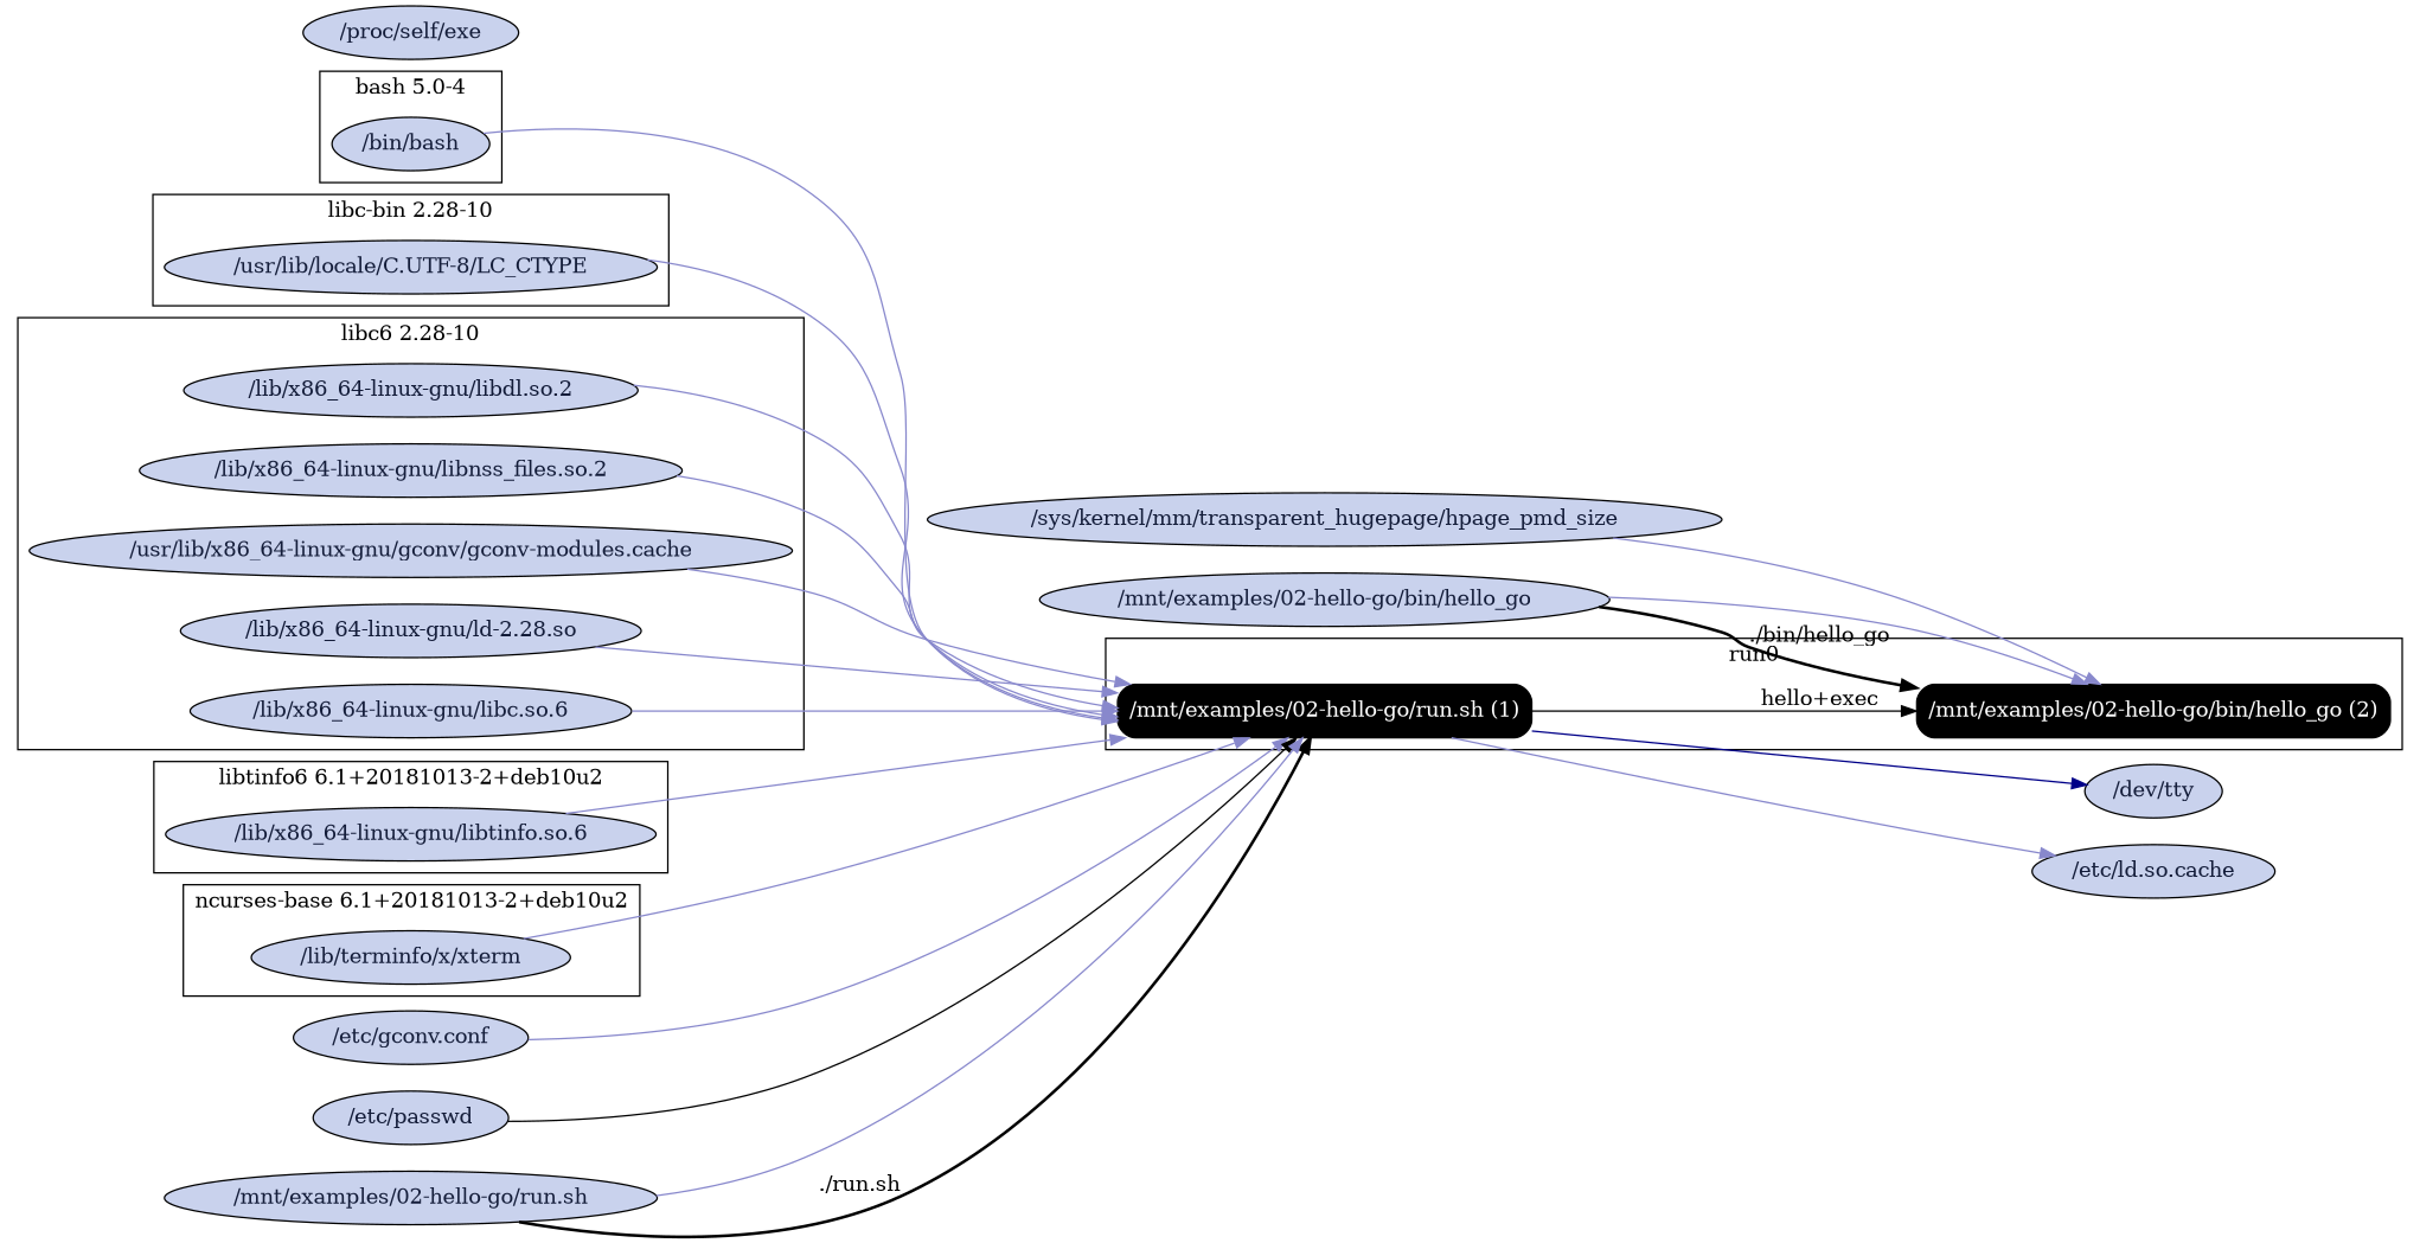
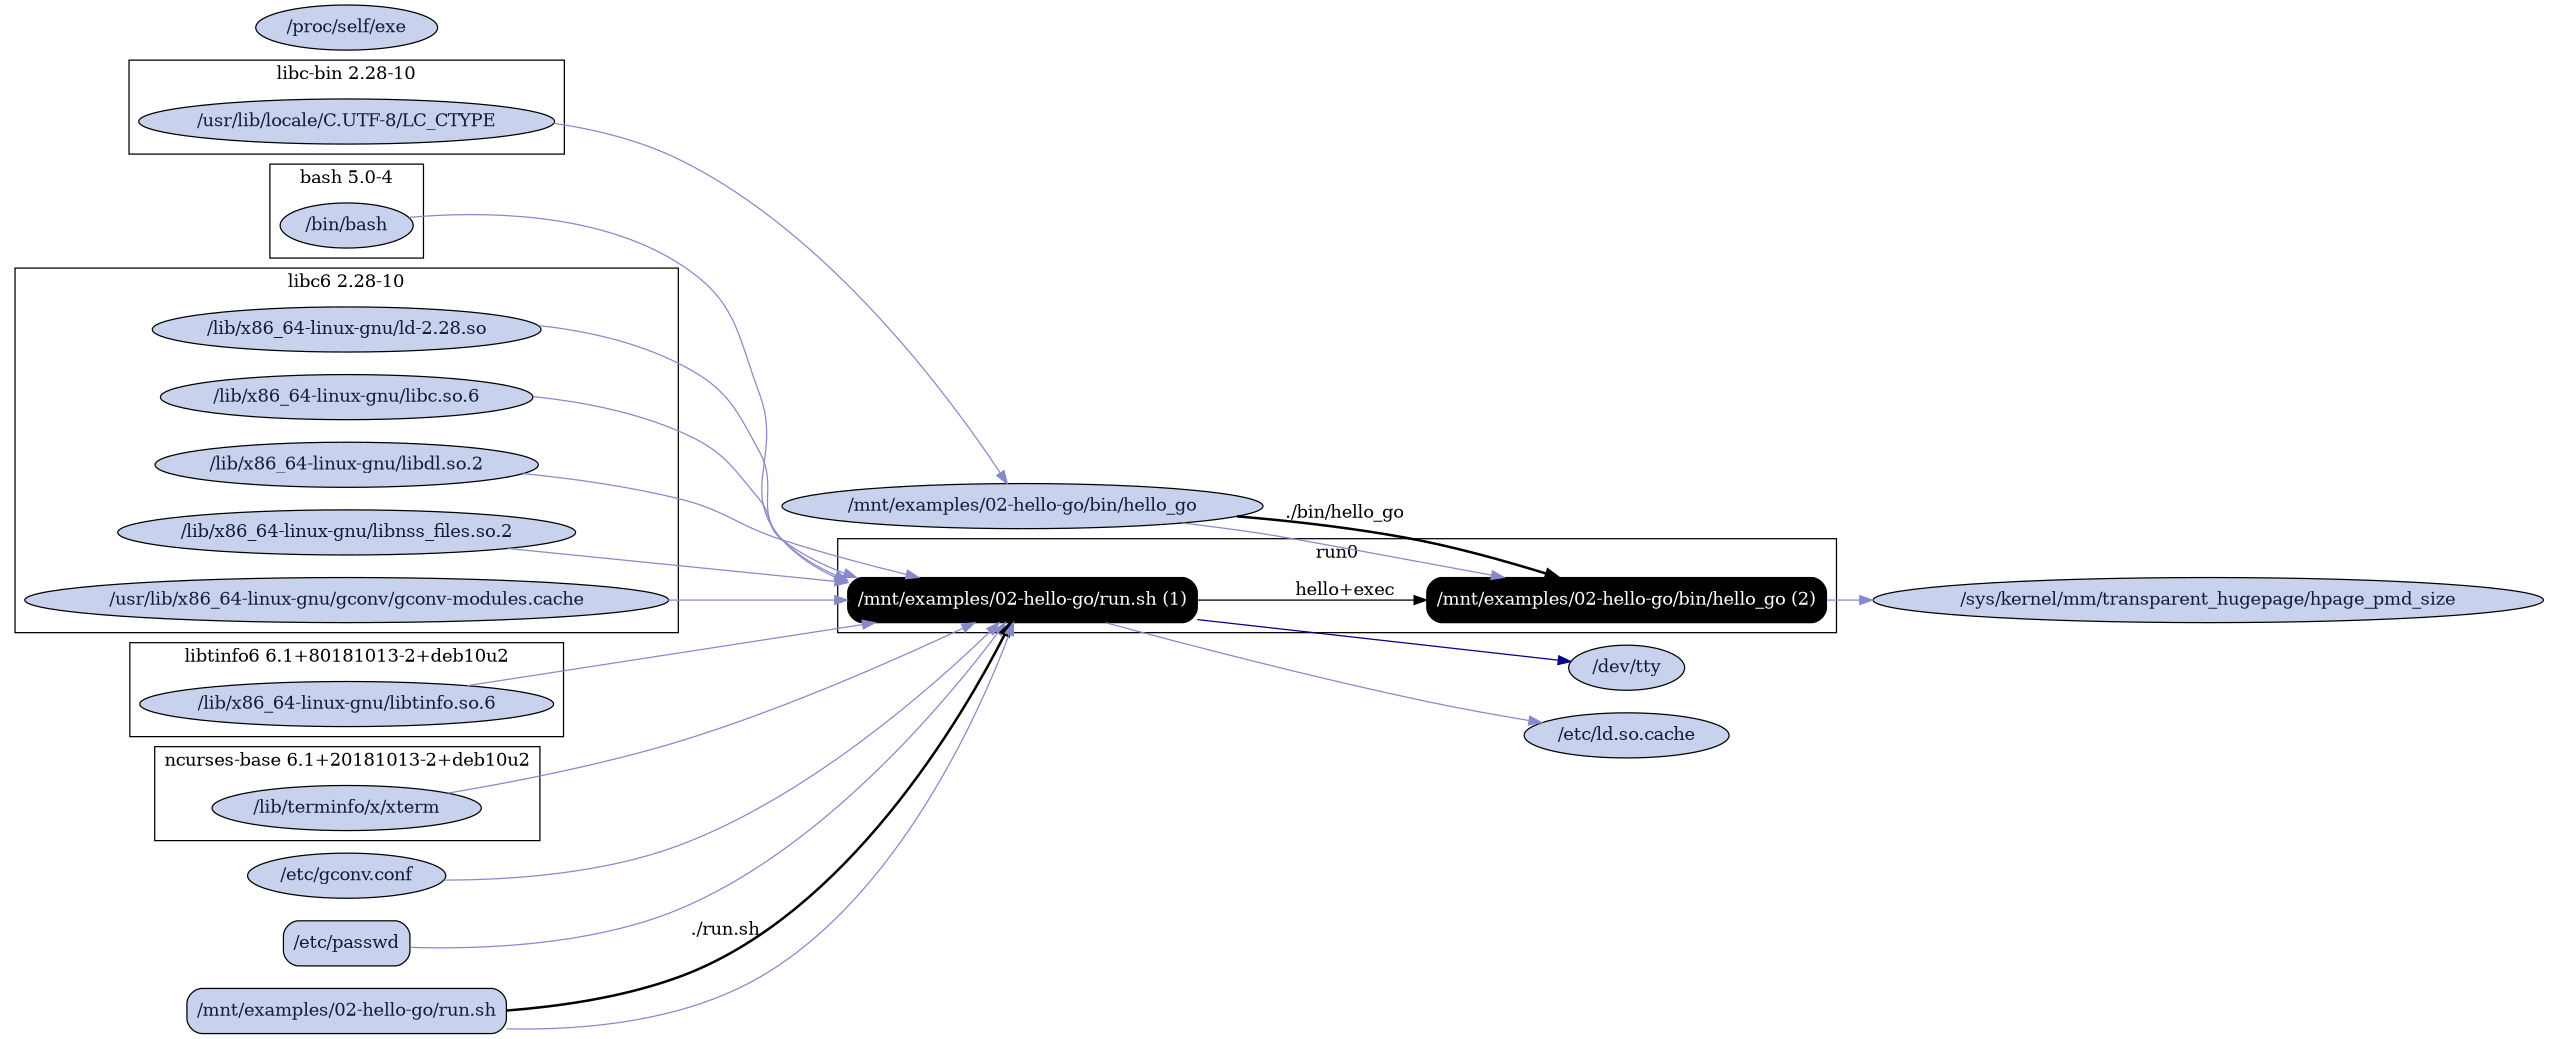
  digraph {
    rankdir=LR
    node [fillcolor="#C9D2ED" fontcolor="#131C39" shape=ellipse style="filled,rounded"]
    edge [color="#8888CC"]
    n1 [fillcolor=black fontcolor=white label="/mnt/examples/02-hello-go/run.sh (1)" shape=box]
    n2 [fillcolor=black fontcolor=white label="/mnt/examples/02-hello-go/bin/hello_go (2)" shape=box]
    "/bin/bash"
    "/usr/lib/locale/C.UTF-8/LC_CTYPE"
    "/lib/x86_64-linux-gnu/ld-2.28.so"
    "/lib/x86_64-linux-gnu/libc.so.6"
    "/lib/x86_64-linux-gnu/libdl.so.2"
    "/lib/x86_64-linux-gnu/libnss_files.so.2"
    "/usr/lib/x86_64-linux-gnu/gconv/gconv-modules.cache"
    "/lib/x86_64-linux-gnu/libtinfo.so.6"
    "/lib/terminfo/x/xterm"
    "/dev/tty"
    "/etc/ld.so.cache"
    n14 [label="/etc/gconv.conf"]
-   "/etc/passwd"
+   "/etc/passwd" [shape=box]
    "/mnt/examples/02-hello-go/bin/hello_go"
-   "/mnt/examples/02-hello-go/run.sh"
+   "/mnt/examples/02-hello-go/run.sh" [shape=box]
    "/proc/self/exe"
    "/sys/kernel/mm/transparent_hugepage/hpage_pmd_size"
    subgraph cluster_1 {
      label=run0
      n1
      n2
    }
    subgraph cluster_2 {
      label="bash 5.0-4"
      "/bin/bash"
    }
    subgraph cluster_3 {
      label="libc-bin 2.28-10"
      "/usr/lib/locale/C.UTF-8/LC_CTYPE"
    }
    subgraph cluster_4 {
      label="libc6 2.28-10"
      "/lib/x86_64-linux-gnu/ld-2.28.so"
      "/lib/x86_64-linux-gnu/libc.so.6"
      "/lib/x86_64-linux-gnu/libdl.so.2"
      "/lib/x86_64-linux-gnu/libnss_files.so.2"
      "/usr/lib/x86_64-linux-gnu/gconv/gconv-modules.cache"
    }
    subgraph cluster_5 {
-     label="libtinfo6 6.1+20181013-2+deb10u2"
+     label="libtinfo6 6.1+80181013-2+deb10u2"
      "/lib/x86_64-linux-gnu/libtinfo.so.6"
    }
    subgraph cluster_6 {
      label="ncurses-base 6.1+20181013-2+deb10u2"
      "/lib/terminfo/x/xterm"
    }
    n1 -> n2 [label="hello+exec" color=""]
    n1 -> "/dev/tty" [color="#000088"]
    n1 -> "/etc/ld.so.cache"
    "/bin/bash" -> n1
-   "/usr/lib/locale/C.UTF-8/LC_CTYPE" -> n1
+   "/usr/lib/locale/C.UTF-8/LC_CTYPE" -> "/mnt/examples/02-hello-go/bin/hello_go"
    "/lib/x86_64-linux-gnu/ld-2.28.so" -> n1
    "/lib/x86_64-linux-gnu/libc.so.6" -> n1
    "/lib/x86_64-linux-gnu/libdl.so.2" -> n1
    "/lib/x86_64-linux-gnu/libnss_files.so.2" -> n1
    "/usr/lib/x86_64-linux-gnu/gconv/gconv-modules.cache" -> n1
    "/lib/x86_64-linux-gnu/libtinfo.so.6" -> n1
    "/lib/terminfo/x/xterm" -> n1
    n14 -> n1
-   "/etc/passwd" -> n1 [color=black]
+   "/etc/passwd" -> n1
    "/mnt/examples/02-hello-go/bin/hello_go" -> n2 [label="./bin/hello_go" style=bold color=""]
    "/mnt/examples/02-hello-go/bin/hello_go" -> n2
    "/mnt/examples/02-hello-go/run.sh" -> n1 [label="./run.sh" style=bold color=""]
    "/mnt/examples/02-hello-go/run.sh" -> n1
-   "/sys/kernel/mm/transparent_hugepage/hpage_pmd_size" -> n2
+   n2 -> "/sys/kernel/mm/transparent_hugepage/hpage_pmd_size"
  }
